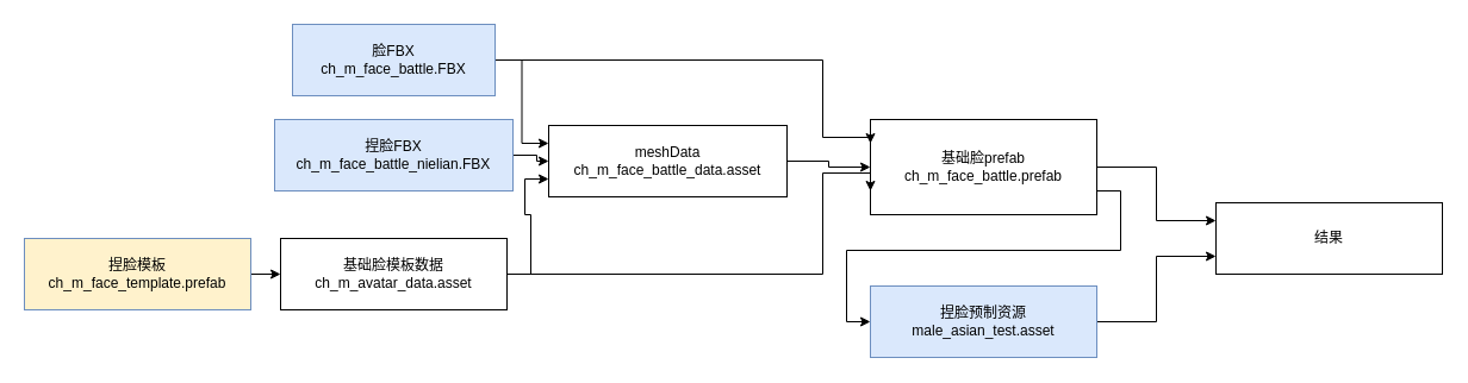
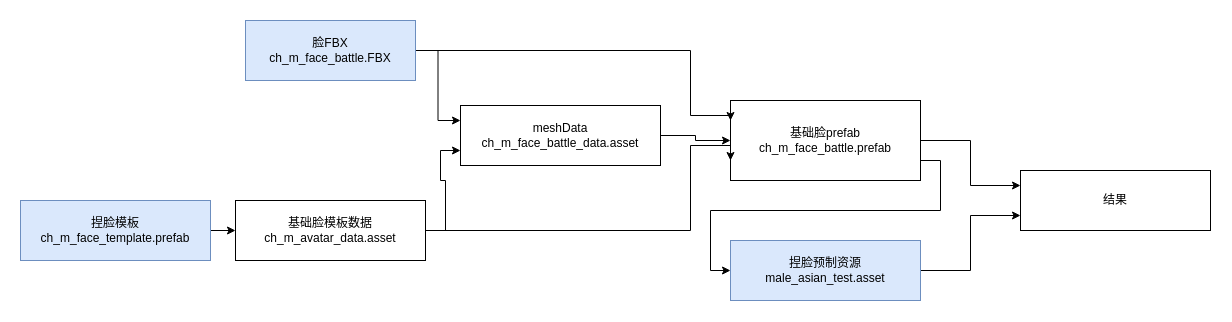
  <mxCell id="0" />
  <mxCell id="1" parent="0" />
- <mxCell id="2" value="" style="edgeStyle=orthogonalEdgeStyle;rounded=0;orthogonalLoop=1;jettySize=auto;html=1;" edge="1" parent="1" source="3" target="18"><mxGeometry relative="1" as="geometry" /></mxCell>
- <mxCell id="3" value="捏脸FBX&lt;br&gt;&lt;span style=&quot;font-size: 12px;&quot;&gt;ch_m_face_battle_nielian.FBX&lt;/span&gt;" style="rounded=0;whiteSpace=wrap;html=1;fillColor=#dae8fc;strokeColor=#6c8ebf;" vertex="1" parent="1"><mxGeometry x="230" y="100" width="200" height="60" as="geometry" /></mxCell>
  <mxCell id="4" style="edgeStyle=orthogonalEdgeStyle;rounded=0;orthogonalLoop=1;jettySize=auto;html=1;exitX=1;exitY=0.5;exitDx=0;exitDy=0;entryX=0;entryY=0.25;entryDx=0;entryDy=0;" edge="1" parent="1" source="6" target="18"><mxGeometry relative="1" as="geometry" /></mxCell>
  <mxCell id="5" style="edgeStyle=orthogonalEdgeStyle;rounded=0;orthogonalLoop=1;jettySize=auto;html=1;exitX=1;exitY=0.5;exitDx=0;exitDy=0;entryX=0;entryY=0.25;entryDx=0;entryDy=0;" edge="1" parent="1" source="6" target="9"><mxGeometry relative="1" as="geometry"><Array as="points"><mxPoint x="690" y="50" /><mxPoint x="690" y="115" /></Array></mxGeometry></mxCell>
  <mxCell id="6" value="脸FBX&lt;br&gt;&lt;span style=&quot;font-size: 12px;&quot;&gt;ch_m_face_battle.FBX&lt;/span&gt;" style="rounded=0;whiteSpace=wrap;html=1;fillColor=#dae8fc;strokeColor=#6c8ebf;" vertex="1" parent="1"><mxGeometry x="245" y="20" width="170" height="60" as="geometry" /></mxCell>
  <mxCell id="7" style="edgeStyle=orthogonalEdgeStyle;rounded=0;orthogonalLoop=1;jettySize=auto;html=1;exitX=1;exitY=0.5;exitDx=0;exitDy=0;entryX=0;entryY=0.25;entryDx=0;entryDy=0;" edge="1" parent="1" source="9" target="19"><mxGeometry relative="1" as="geometry" /></mxCell>
  <mxCell id="8" style="edgeStyle=orthogonalEdgeStyle;rounded=0;orthogonalLoop=1;jettySize=auto;html=1;exitX=1;exitY=0.75;exitDx=0;exitDy=0;entryX=0;entryY=0.5;entryDx=0;entryDy=0;" edge="1" parent="1" source="9" target="16"><mxGeometry relative="1" as="geometry" /></mxCell>
  <mxCell id="9" value="基础脸prefab&lt;br&gt;&lt;span style=&quot;font-size: 12px;&quot;&gt;ch_m_face_battle.prefab&lt;br&gt;&lt;/span&gt;" style="rounded=0;whiteSpace=wrap;html=1;fillColor=none;" vertex="1" parent="1"><mxGeometry x="730" y="100" width="190" height="80" as="geometry" /></mxCell>
  <mxCell id="10" value="" style="edgeStyle=orthogonalEdgeStyle;rounded=0;orthogonalLoop=1;jettySize=auto;html=1;" edge="1" parent="1" source="11" target="14"><mxGeometry relative="1" as="geometry" /></mxCell>
- <mxCell id="11" value="捏脸模板&lt;br&gt;&lt;span style=&quot;font-size: 12px;&quot;&gt;ch_m_face_template.prefab&lt;br&gt;&lt;/span&gt;" style="rounded=0;whiteSpace=wrap;html=1;fillColor=#fff2cc;strokeColor=#6c8ebf;" vertex="1" parent="1"><mxGeometry x="20" y="200" width="190" height="60" as="geometry" /></mxCell>
+ <mxCell id="11" value="捏脸模板&lt;br&gt;&lt;span style=&quot;font-size: 12px;&quot;&gt;ch_m_face_template.prefab&lt;br&gt;&lt;/span&gt;" style="rounded=0;whiteSpace=wrap;html=1;fillColor=#dae8fc;strokeColor=#6c8ebf;" vertex="1" parent="1"><mxGeometry x="20" y="200" width="190" height="60" as="geometry" /></mxCell>
  <mxCell id="12" style="edgeStyle=orthogonalEdgeStyle;rounded=0;orthogonalLoop=1;jettySize=auto;html=1;exitX=1;exitY=0.5;exitDx=0;exitDy=0;entryX=0;entryY=0.75;entryDx=0;entryDy=0;" edge="1" parent="1" source="14" target="18"><mxGeometry relative="1" as="geometry" /></mxCell>
  <mxCell id="13" style="edgeStyle=orthogonalEdgeStyle;rounded=0;orthogonalLoop=1;jettySize=auto;html=1;entryX=0;entryY=0.75;entryDx=0;entryDy=0;" edge="1" parent="1" source="14" target="9"><mxGeometry relative="1" as="geometry"><Array as="points"><mxPoint x="690" y="230" /><mxPoint x="690" y="145" /></Array></mxGeometry></mxCell>
  <mxCell id="14" value="基础脸模板数据&lt;br&gt;&lt;span style=&quot;font-size: 12px;&quot;&gt;ch_m_avatar_data.asset&lt;/span&gt;" style="rounded=0;whiteSpace=wrap;html=1;fillColor=none;" vertex="1" parent="1"><mxGeometry x="235" y="200" width="190" height="60" as="geometry" /></mxCell>
  <mxCell id="15" style="edgeStyle=orthogonalEdgeStyle;rounded=0;orthogonalLoop=1;jettySize=auto;html=1;exitX=1;exitY=0.5;exitDx=0;exitDy=0;entryX=0;entryY=0.75;entryDx=0;entryDy=0;" edge="1" parent="1" source="16" target="19"><mxGeometry relative="1" as="geometry" /></mxCell>
  <mxCell id="16" value="捏脸预制资源&lt;br&gt;&lt;span style=&quot;font-size: 12px;&quot;&gt;male_asian_test.asset&lt;/span&gt;" style="rounded=0;whiteSpace=wrap;html=1;fillColor=#dae8fc;strokeColor=#6c8ebf;" vertex="1" parent="1"><mxGeometry x="730" y="240" width="190" height="60" as="geometry" /></mxCell>
  <mxCell id="17" style="edgeStyle=orthogonalEdgeStyle;rounded=0;orthogonalLoop=1;jettySize=auto;html=1;exitX=1;exitY=0.5;exitDx=0;exitDy=0;entryX=0;entryY=0.5;entryDx=0;entryDy=0;" edge="1" parent="1" source="18" target="9"><mxGeometry relative="1" as="geometry" /></mxCell>
  <mxCell id="18" value="meshData&lt;br&gt;&lt;span style=&quot;font-size: 12px;&quot;&gt;ch_m_face_battle_data.asset&lt;/span&gt;" style="rounded=0;whiteSpace=wrap;html=1;fillColor=none;" vertex="1" parent="1"><mxGeometry x="460" y="105" width="200" height="60" as="geometry" /></mxCell>
  <mxCell id="19" value="&lt;span style=&quot;font-size: 12px;&quot;&gt;结果&lt;br&gt;&lt;/span&gt;" style="rounded=0;whiteSpace=wrap;html=1;fillColor=none;" vertex="1" parent="1"><mxGeometry x="1020" y="170" width="190" height="60" as="geometry" /></mxCell>
